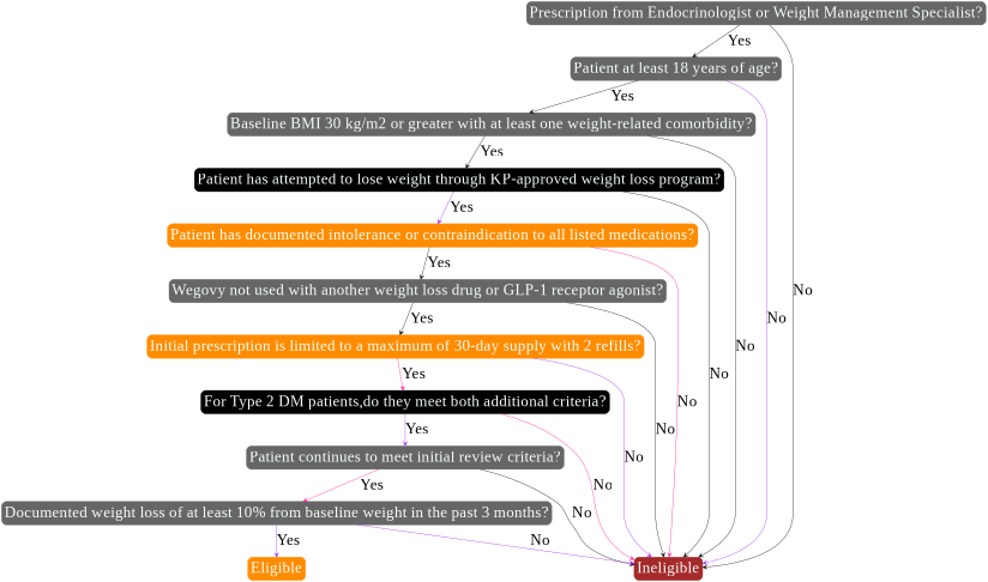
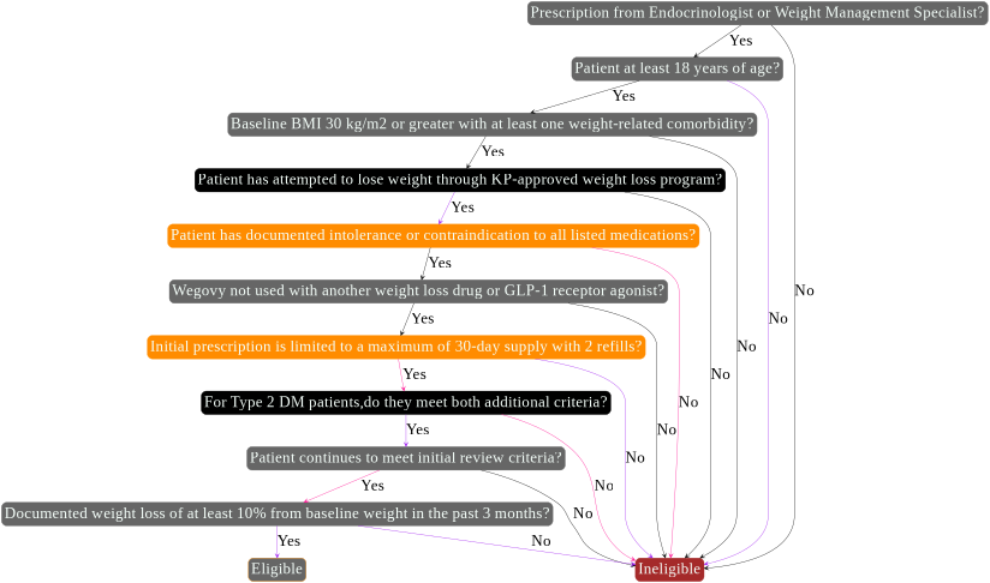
  digraph {
    rankstep=1
    fontname="Liberation Serif"
    node [color=gray40 fontcolor=mintcream fontname="Liberation Serif" fontsize=40 margin=0.1 shape=box style="filled,rounded"]
    edge [arrowhead=vee color=black fontname="Liberation Serif" fontsize=40]
    n1 [height=0.2 label="Prescription from Endocrinologist or Weight Management Specialist?" width=0.2]
    n2 [height=0.2 label="Patient at least 18 years of age?" width=0.2]
    n3 [color=brown height=0.2 label=Ineligible width=0.2]
    n4 [height=0.2 label="Baseline BMI 30 kg/m2 or greater with at least one weight-related comorbidity?" width=0.2]
    n5 [color=black height=0.2 label="Patient has attempted to lose weight through KP-approved weight loss program?" width=0.2]
    n6 [color=darkorange height=0.2 label="Patient has documented intolerance or contraindication to all listed medications?" width=0.2]
    n7 [height=0.2 label="Wegovy not used with another weight loss drug or GLP-1 receptor agonist?" width=0.2]
    n8 [color=darkorange height=0.2 label="Initial prescription is limited to a maximum of 30-day supply with 2 refills?" width=0.2]
    n9 [color=black height=0.2 label="For Type 2 DM patients,do they meet both additional criteria?" width=0.2]
    n10 [height=0.2 label="Patient continues to meet initial review criteria?" width=0.2]
    n11 [height=0.2 label="Documented weight loss of at least 10% from baseline weight in the past 3 months?" width=0.2]
-   n12 [color=darkorange height=0.2 label=Eligible width=0.2]
+   n12 [color=darkorange height=0.2 label=Eligible width=0.2 fillcolor=gray40]
    n1 -> n2 [label=Yes]
    n1 -> n3 [label=No]
    n2 -> n3 [color=purple label=No]
    n2 -> n4 [label=Yes]
    n4 -> n3 [label=No]
    n4 -> n5 [label=Yes]
    n5 -> n3 [label=No]
    n5 -> n6 [color=purple label=Yes]
    n6 -> n3 [color=deeppink label=No]
    n6 -> n7 [label=Yes]
    n7 -> n3 [label=No]
    n7 -> n8 [label=Yes]
    n8 -> n3 [color=purple label=No]
    n8 -> n9 [color=deeppink label=Yes]
    n9 -> n3 [color=deeppink label=No]
    n9 -> n10 [color=purple label=Yes]
    n10 -> n3 [label=No]
    n10 -> n11 [color=deeppink label=Yes]
    n11 -> n3 [color=purple label=No]
    n11 -> n12 [color=purple label=Yes]
  }
